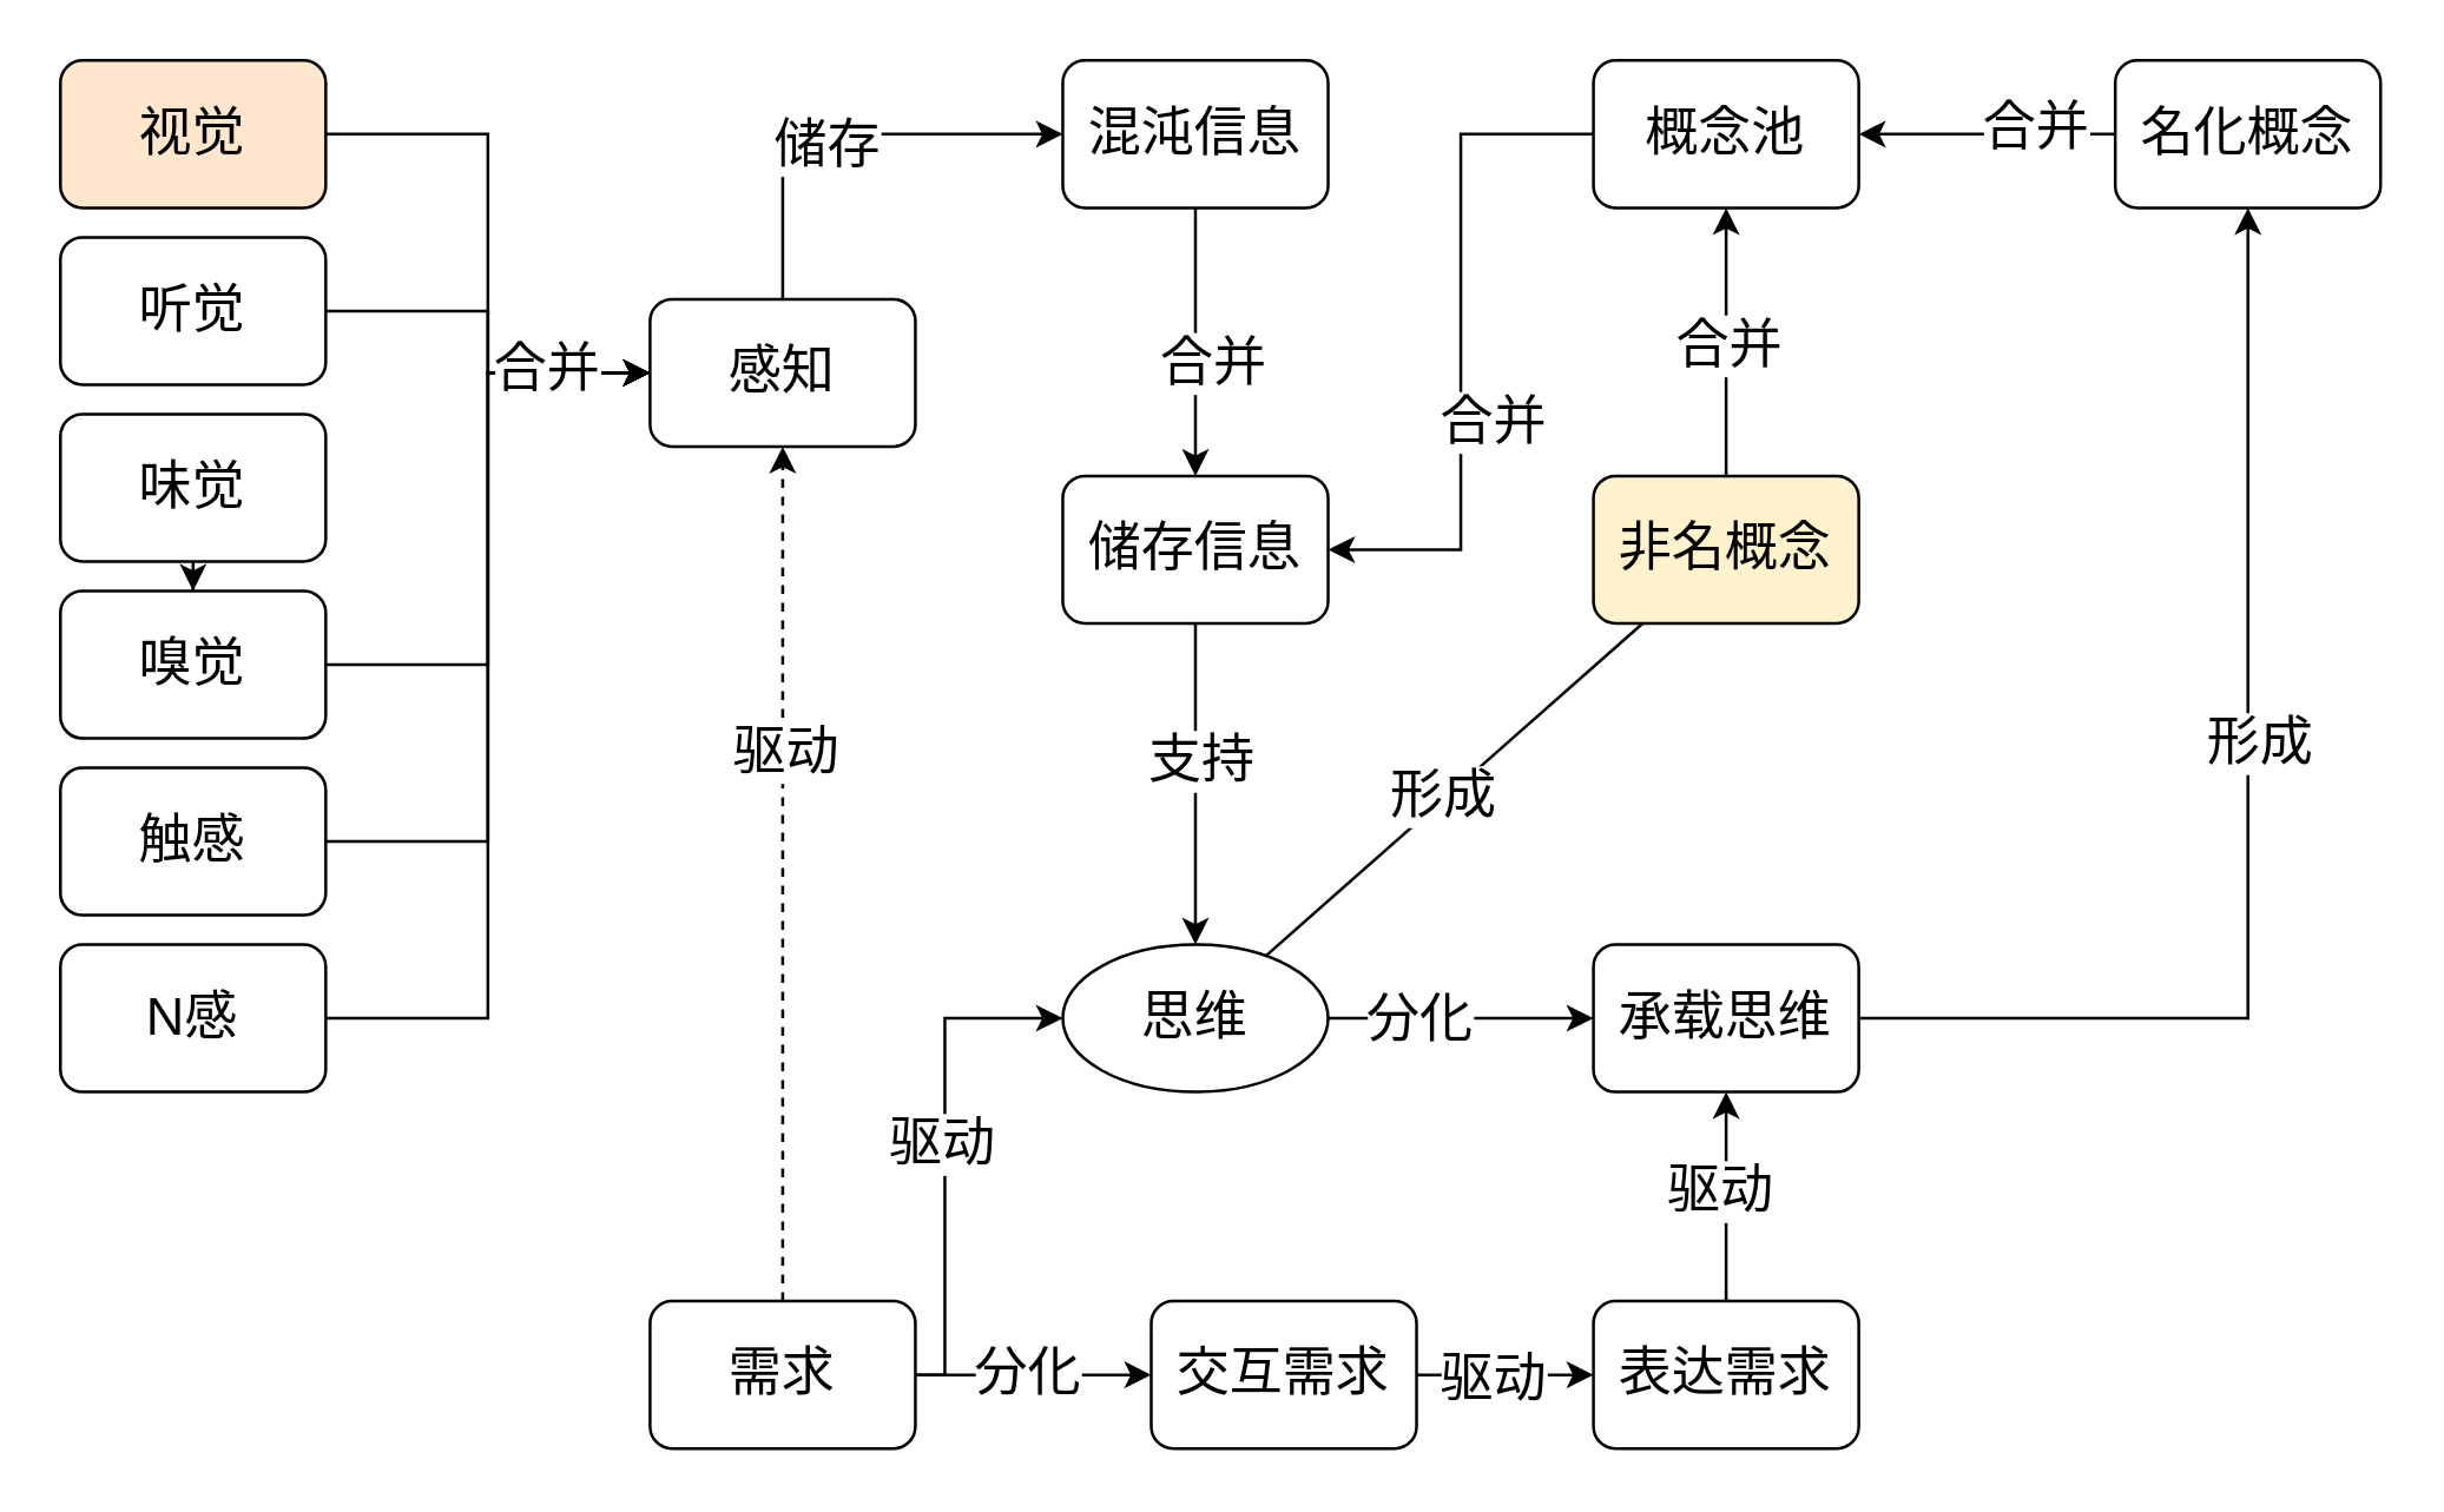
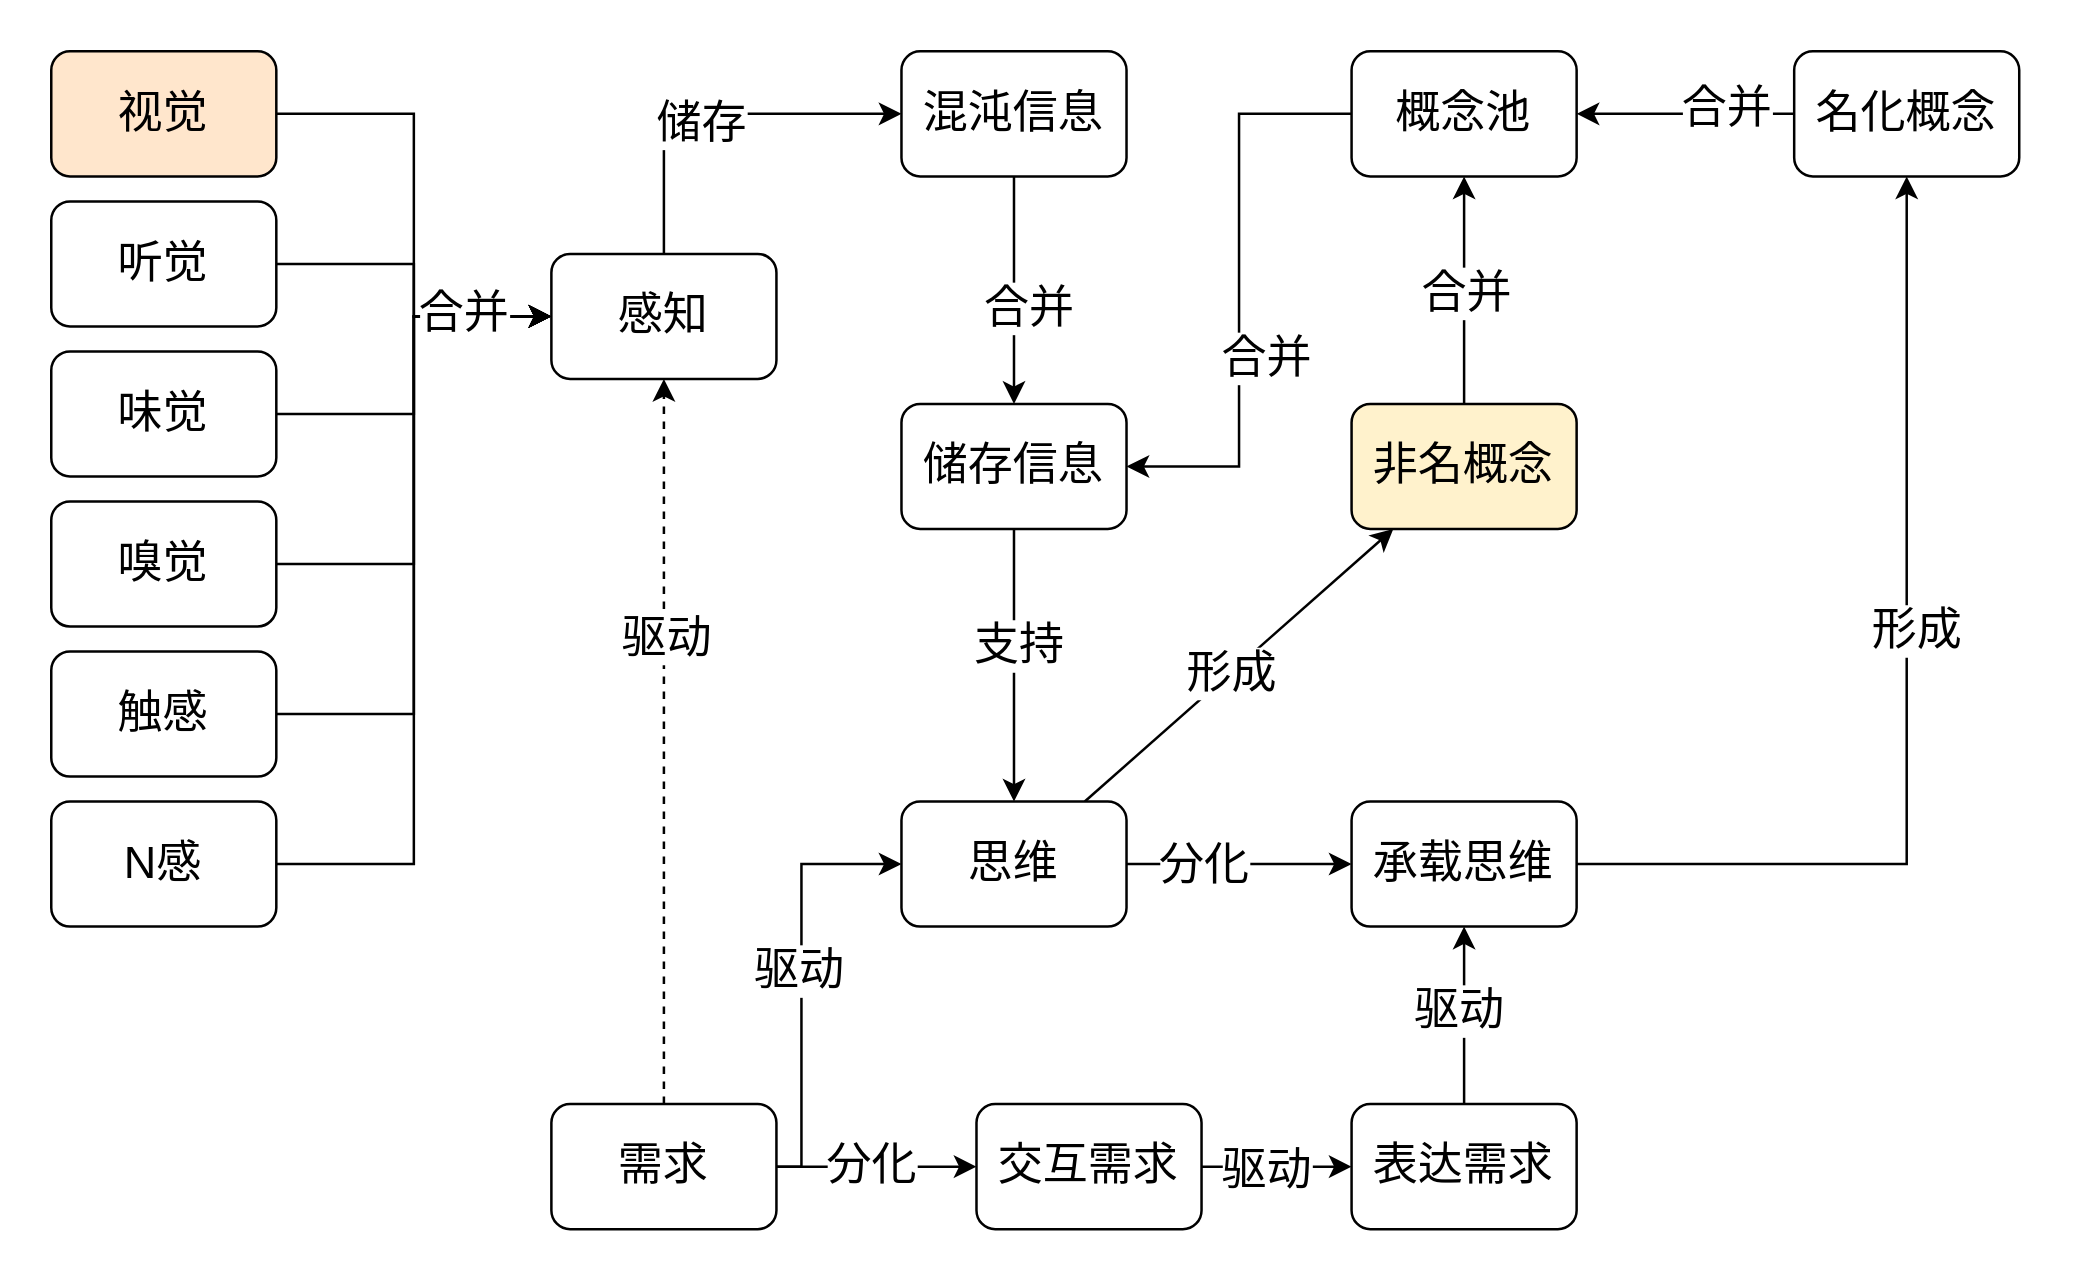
  <mxCell id="0" />
  <mxCell id="1" parent="0" />
  <mxCell id="2" value="感知" style="rounded=1;whiteSpace=wrap;html=1;fontSize=18;" vertex="1" parent="1"><mxGeometry x="220" y="101" width="90" height="50" as="geometry" /></mxCell>
  <mxCell id="3" value="" style="edgeStyle=orthogonalEdgeStyle;rounded=0;orthogonalLoop=1;jettySize=auto;html=1;exitX=0.5;exitY=1;exitDx=0;exitDy=0;" edge="1" parent="1" source="12" target="11"><mxGeometry relative="1" as="geometry"><mxPoint x="624" y="211" as="sourcePoint" /></mxGeometry></mxCell>
  <mxCell id="4" value="&lt;font style=&quot;font-size: 18px&quot;&gt;支持&lt;/font&gt;" style="edgeLabel;html=1;align=center;verticalAlign=middle;resizable=0;points=[];" vertex="1" connectable="0" parent="3"><mxGeometry x="-0.15" y="1" relative="1" as="geometry"><mxPoint as="offset" /></mxGeometry></mxCell>
  <mxCell id="5" value="" style="edgeStyle=orthogonalEdgeStyle;rounded=0;orthogonalLoop=1;jettySize=auto;html=1;fontSize=18;exitX=0.5;exitY=0;exitDx=0;exitDy=0;entryX=0;entryY=0.5;entryDx=0;entryDy=0;" edge="1" parent="1" source="2" target="15"><mxGeometry relative="1" as="geometry"><mxPoint x="305" y="161" as="sourcePoint" /></mxGeometry></mxCell>
  <mxCell id="6" value="储存" style="edgeLabel;html=1;align=center;verticalAlign=middle;resizable=0;points=[];fontSize=18;" vertex="1" connectable="0" parent="5"><mxGeometry x="-0.089" y="-3" relative="1" as="geometry"><mxPoint x="1" as="offset" /></mxGeometry></mxCell>
  <mxCell id="7" value="" style="edgeStyle=orthogonalEdgeStyle;rounded=0;orthogonalLoop=1;jettySize=auto;html=1;fontSize=18;" edge="1" parent="1" source="11" target="50"><mxGeometry relative="1" as="geometry" /></mxCell>
  <mxCell id="8" value="分化" style="edgeLabel;html=1;align=center;verticalAlign=middle;resizable=0;points=[];fontSize=18;" vertex="1" connectable="0" parent="7"><mxGeometry x="-0.325" y="1" relative="1" as="geometry"><mxPoint y="1" as="offset" /></mxGeometry></mxCell>
- <mxCell id="9" style="rounded=0;orthogonalLoop=1;jettySize=auto;html=1;fontSize=18;endArrow=none;" edge="1" parent="1" source="11" target="24"><mxGeometry relative="1" as="geometry" /></mxCell>
+ <mxCell id="9" style="rounded=0;orthogonalLoop=1;jettySize=auto;html=1;fontSize=18;" edge="1" parent="1" source="11" target="24"><mxGeometry relative="1" as="geometry" /></mxCell>
  <mxCell id="10" value="形成" style="edgeLabel;html=1;align=center;verticalAlign=middle;resizable=0;points=[];fontSize=18;" vertex="1" connectable="0" parent="9"><mxGeometry x="-0.06" relative="1" as="geometry"><mxPoint y="-1" as="offset" /></mxGeometry></mxCell>
- <mxCell id="11" value="思维" style="ellipse;whiteSpace=wrap;html=1;fontSize=18;" vertex="1" parent="1"><mxGeometry x="360" y="320" width="90" height="50" as="geometry" /></mxCell>
+ <mxCell id="11" value="思维" style="rounded=1;whiteSpace=wrap;html=1;fontSize=18;" vertex="1" parent="1"><mxGeometry x="360" y="320" width="90" height="50" as="geometry" /></mxCell>
  <mxCell id="12" value="储存信息" style="rounded=1;whiteSpace=wrap;html=1;fontSize=18;" vertex="1" parent="1"><mxGeometry x="360" y="161" width="90" height="50" as="geometry" /></mxCell>
  <mxCell id="13" style="edgeStyle=orthogonalEdgeStyle;rounded=0;orthogonalLoop=1;jettySize=auto;html=1;fontSize=18;" edge="1" parent="1" source="15" target="12"><mxGeometry relative="1" as="geometry" /></mxCell>
  <mxCell id="14" value="合并" style="edgeLabel;html=1;align=center;verticalAlign=middle;resizable=0;points=[];fontSize=18;" vertex="1" connectable="0" parent="13"><mxGeometry x="0.128" y="-1" relative="1" as="geometry"><mxPoint x="6" y="1" as="offset" /></mxGeometry></mxCell>
  <mxCell id="15" value="混沌信息" style="rounded=1;whiteSpace=wrap;html=1;fontSize=18;" vertex="1" parent="1"><mxGeometry x="360" y="20" width="90" height="50" as="geometry" /></mxCell>
  <mxCell id="16" style="edgeStyle=orthogonalEdgeStyle;rounded=0;orthogonalLoop=1;jettySize=auto;html=1;fontSize=18;entryX=1;entryY=0.5;entryDx=0;entryDy=0;" edge="1" parent="1" source="18" target="12"><mxGeometry relative="1" as="geometry"><mxPoint x="909" y="221" as="targetPoint" /></mxGeometry></mxCell>
  <mxCell id="17" value="合并" style="edgeLabel;html=1;align=center;verticalAlign=middle;resizable=0;points=[];fontSize=18;" vertex="1" connectable="0" parent="16"><mxGeometry x="0.192" y="-4" relative="1" as="geometry"><mxPoint x="14" y="4" as="offset" /></mxGeometry></mxCell>
  <mxCell id="18" value="概念池" style="rounded=1;whiteSpace=wrap;html=1;fontSize=18;" vertex="1" parent="1"><mxGeometry x="540" y="20" width="90" height="50" as="geometry" /></mxCell>
  <mxCell id="19" style="edgeStyle=orthogonalEdgeStyle;rounded=0;orthogonalLoop=1;jettySize=auto;html=1;entryX=1;entryY=0.5;entryDx=0;entryDy=0;fontSize=18;exitX=0;exitY=0.5;exitDx=0;exitDy=0;" edge="1" parent="1" source="21" target="18"><mxGeometry relative="1" as="geometry" /></mxCell>
  <mxCell id="20" value="合并" style="edgeLabel;html=1;align=center;verticalAlign=middle;resizable=0;points=[];fontSize=18;" vertex="1" connectable="0" parent="19"><mxGeometry x="-0.35" y="-3" relative="1" as="geometry"><mxPoint as="offset" /></mxGeometry></mxCell>
  <mxCell id="21" value="名化概念" style="rounded=1;whiteSpace=wrap;html=1;fontSize=18;" vertex="1" parent="1"><mxGeometry x="717" y="20" width="90" height="50" as="geometry" /></mxCell>
  <mxCell id="22" style="edgeStyle=orthogonalEdgeStyle;rounded=0;orthogonalLoop=1;jettySize=auto;html=1;entryX=0.5;entryY=1;entryDx=0;entryDy=0;fontSize=18;" edge="1" parent="1" source="24" target="18"><mxGeometry relative="1" as="geometry" /></mxCell>
  <mxCell id="23" value="合并" style="edgeLabel;html=1;align=center;verticalAlign=middle;resizable=0;points=[];fontSize=18;" vertex="1" connectable="0" parent="22"><mxGeometry x="-0.012" relative="1" as="geometry"><mxPoint as="offset" /></mxGeometry></mxCell>
  <mxCell id="24" value="非名概念" style="rounded=1;whiteSpace=wrap;html=1;fontSize=18;fillColor=#fff2cc;" vertex="1" parent="1"><mxGeometry x="540" y="161" width="90" height="50" as="geometry" /></mxCell>
  <mxCell id="25" style="edgeStyle=orthogonalEdgeStyle;rounded=0;orthogonalLoop=1;jettySize=auto;html=1;entryX=0;entryY=0.5;entryDx=0;entryDy=0;fontSize=18;" edge="1" parent="1" source="26" target="2"><mxGeometry relative="1" as="geometry" /></mxCell>
  <mxCell id="26" value="视觉" style="rounded=1;whiteSpace=wrap;html=1;fontSize=18;fillColor=#ffe6cc;" vertex="1" parent="1"><mxGeometry x="20" y="20" width="90" height="50" as="geometry" /></mxCell>
  <mxCell id="27" style="edgeStyle=orthogonalEdgeStyle;rounded=0;orthogonalLoop=1;jettySize=auto;html=1;fontSize=18;entryX=0;entryY=0.5;entryDx=0;entryDy=0;" edge="1" parent="1" source="28" target="2"><mxGeometry relative="1" as="geometry" /></mxCell>
  <mxCell id="28" value="听觉" style="rounded=1;whiteSpace=wrap;html=1;fontSize=18;" vertex="1" parent="1"><mxGeometry x="20" y="80" width="90" height="50" as="geometry" /></mxCell>
- <mxCell id="29" style="edgeStyle=orthogonalEdgeStyle;rounded=0;orthogonalLoop=1;jettySize=auto;html=1;fontSize=18;" edge="1" parent="1" source="30" target="32"><mxGeometry relative="1" as="geometry" /></mxCell>
+ <mxCell id="29" style="edgeStyle=orthogonalEdgeStyle;rounded=0;orthogonalLoop=1;jettySize=auto;html=1;fontSize=18;entryX=0;entryY=0.5;entryDx=0;entryDy=0;" edge="1" parent="1" source="30" target="2"><mxGeometry relative="1" as="geometry" /></mxCell>
  <mxCell id="30" value="味觉" style="rounded=1;whiteSpace=wrap;html=1;fontSize=18;" vertex="1" parent="1"><mxGeometry x="20" y="140" width="90" height="50" as="geometry" /></mxCell>
  <mxCell id="31" style="edgeStyle=orthogonalEdgeStyle;rounded=0;orthogonalLoop=1;jettySize=auto;html=1;entryX=0;entryY=0.5;entryDx=0;entryDy=0;fontSize=18;" edge="1" parent="1" source="32" target="2"><mxGeometry relative="1" as="geometry" /></mxCell>
  <mxCell id="32" value="嗅觉" style="rounded=1;whiteSpace=wrap;html=1;fontSize=18;" vertex="1" parent="1"><mxGeometry x="20" y="200" width="90" height="50" as="geometry" /></mxCell>
  <mxCell id="33" style="edgeStyle=orthogonalEdgeStyle;rounded=0;orthogonalLoop=1;jettySize=auto;html=1;entryX=0;entryY=0.5;entryDx=0;entryDy=0;fontSize=18;" edge="1" parent="1" source="34" target="2"><mxGeometry relative="1" as="geometry" /></mxCell>
  <mxCell id="34" value="触感" style="rounded=1;whiteSpace=wrap;html=1;fontSize=18;" vertex="1" parent="1"><mxGeometry x="20" y="260" width="90" height="50" as="geometry" /></mxCell>
  <mxCell id="35" style="edgeStyle=orthogonalEdgeStyle;rounded=0;orthogonalLoop=1;jettySize=auto;html=1;fontSize=18;entryX=0;entryY=0.5;entryDx=0;entryDy=0;" edge="1" parent="1" source="37" target="2"><mxGeometry relative="1" as="geometry"><mxPoint x="420" y="-59" as="targetPoint" /></mxGeometry></mxCell>
  <mxCell id="36" value="合并" style="edgeLabel;html=1;align=center;verticalAlign=middle;resizable=0;points=[];fontSize=18;" vertex="1" connectable="0" parent="35"><mxGeometry x="0.783" y="2" relative="1" as="geometry"><mxPoint as="offset" /></mxGeometry></mxCell>
  <mxCell id="37" value="N感" style="rounded=1;whiteSpace=wrap;html=1;fontSize=18;" vertex="1" parent="1"><mxGeometry x="20" y="320" width="90" height="50" as="geometry" /></mxCell>
  <mxCell id="38" style="edgeStyle=orthogonalEdgeStyle;rounded=0;orthogonalLoop=1;jettySize=auto;html=1;entryX=0;entryY=0.5;entryDx=0;entryDy=0;fontSize=18;exitX=1;exitY=0.5;exitDx=0;exitDy=0;" edge="1" parent="1" source="44" target="11"><mxGeometry relative="1" as="geometry"><Array as="points"><mxPoint x="320" y="466" /><mxPoint x="320" y="345" /></Array></mxGeometry></mxCell>
  <mxCell id="39" value="驱动" style="edgeLabel;html=1;align=center;verticalAlign=middle;resizable=0;points=[];fontSize=18;" vertex="1" connectable="0" parent="38"><mxGeometry x="0.039" y="2" relative="1" as="geometry"><mxPoint as="offset" /></mxGeometry></mxCell>
  <mxCell id="40" style="edgeStyle=orthogonalEdgeStyle;rounded=0;orthogonalLoop=1;jettySize=auto;html=1;entryX=0.5;entryY=1;entryDx=0;entryDy=0;fontSize=18;dashed=1;" edge="1" parent="1" source="44" target="2"><mxGeometry relative="1" as="geometry" /></mxCell>
  <mxCell id="41" value="驱动" style="edgeLabel;html=1;align=center;verticalAlign=middle;resizable=0;points=[];fontSize=18;" vertex="1" connectable="0" parent="40"><mxGeometry x="0.366" y="3" relative="1" as="geometry"><mxPoint x="3" y="11" as="offset" /></mxGeometry></mxCell>
  <mxCell id="42" value="" style="edgeStyle=orthogonalEdgeStyle;rounded=0;orthogonalLoop=1;jettySize=auto;html=1;fontSize=18;" edge="1" parent="1" source="44" target="53"><mxGeometry relative="1" as="geometry" /></mxCell>
  <mxCell id="43" value="分化" style="edgeLabel;html=1;align=center;verticalAlign=middle;resizable=0;points=[];fontSize=18;" vertex="1" connectable="0" parent="42"><mxGeometry x="-0.075" y="2" relative="1" as="geometry"><mxPoint y="1" as="offset" /></mxGeometry></mxCell>
  <mxCell id="44" value="需求" style="rounded=1;whiteSpace=wrap;html=1;fontSize=18;" vertex="1" parent="1"><mxGeometry x="220" y="441" width="90" height="50" as="geometry" /></mxCell>
  <mxCell id="45" style="edgeStyle=orthogonalEdgeStyle;rounded=0;orthogonalLoop=1;jettySize=auto;html=1;fontSize=18;entryX=0.5;entryY=1;entryDx=0;entryDy=0;" edge="1" parent="1" source="47" target="50"><mxGeometry relative="1" as="geometry"><mxPoint x="720" y="351" as="targetPoint" /></mxGeometry></mxCell>
  <mxCell id="46" value="驱动" style="edgeLabel;html=1;align=center;verticalAlign=middle;resizable=0;points=[];fontSize=18;" vertex="1" connectable="0" parent="45"><mxGeometry x="0.058" y="3" relative="1" as="geometry"><mxPoint as="offset" /></mxGeometry></mxCell>
  <mxCell id="47" value="表达需求" style="rounded=1;whiteSpace=wrap;html=1;fontSize=18;" vertex="1" parent="1"><mxGeometry x="540" y="441" width="90" height="50" as="geometry" /></mxCell>
  <mxCell id="48" style="edgeStyle=orthogonalEdgeStyle;rounded=0;orthogonalLoop=1;jettySize=auto;html=1;fontSize=18;" edge="1" parent="1" source="50" target="21"><mxGeometry relative="1" as="geometry" /></mxCell>
  <mxCell id="49" value="形成" style="edgeLabel;html=1;align=center;verticalAlign=middle;resizable=0;points=[];fontSize=18;" vertex="1" connectable="0" parent="48"><mxGeometry x="0.111" y="-3" relative="1" as="geometry"><mxPoint as="offset" /></mxGeometry></mxCell>
  <mxCell id="50" value="承载思维" style="rounded=1;whiteSpace=wrap;html=1;fontSize=18;" vertex="1" parent="1"><mxGeometry x="540" y="320" width="90" height="50" as="geometry" /></mxCell>
  <mxCell id="51" style="edgeStyle=orthogonalEdgeStyle;rounded=0;orthogonalLoop=1;jettySize=auto;html=1;fontSize=18;" edge="1" parent="1" source="53" target="47"><mxGeometry relative="1" as="geometry" /></mxCell>
  <mxCell id="52" value="驱动" style="edgeLabel;html=1;align=center;verticalAlign=middle;resizable=0;points=[];fontSize=18;" vertex="1" connectable="0" parent="51"><mxGeometry x="-0.167" relative="1" as="geometry"><mxPoint y="1" as="offset" /></mxGeometry></mxCell>
  <mxCell id="53" value="交互需求" style="rounded=1;whiteSpace=wrap;html=1;fontSize=18;" vertex="1" parent="1"><mxGeometry x="390" y="441" width="90" height="50" as="geometry" /></mxCell>
